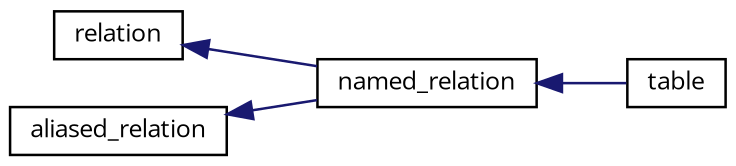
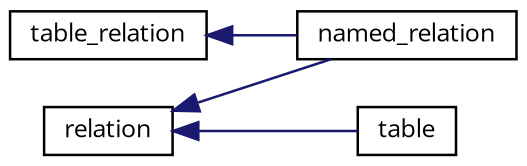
  digraph {
    fontname="Open Sans"
    rankdir=LR
    node [color=black fillcolor=white fontname="Open Sans" fontsize=10 shape=record style=filled]
    edge [color=midnightblue dir=back fontname="Open Sans" fontsize=10 labelfontname=Helvetica labelfontsize=10 style=solid]
    n1 [height=0.2 label=relation width=0.4]
    n2 [height=0.2 label=named_relation width=0.4]
    n3 [height=0.2 label=table width=0.4]
-   n4 [height=0.2 label=aliased_relation width=0.4]
+   n4 [height=0.2 label=table_relation width=0.4]
    n1 -> n2
-   n2 -> n3
+   n1 -> n3
    n4 -> n2
  }
